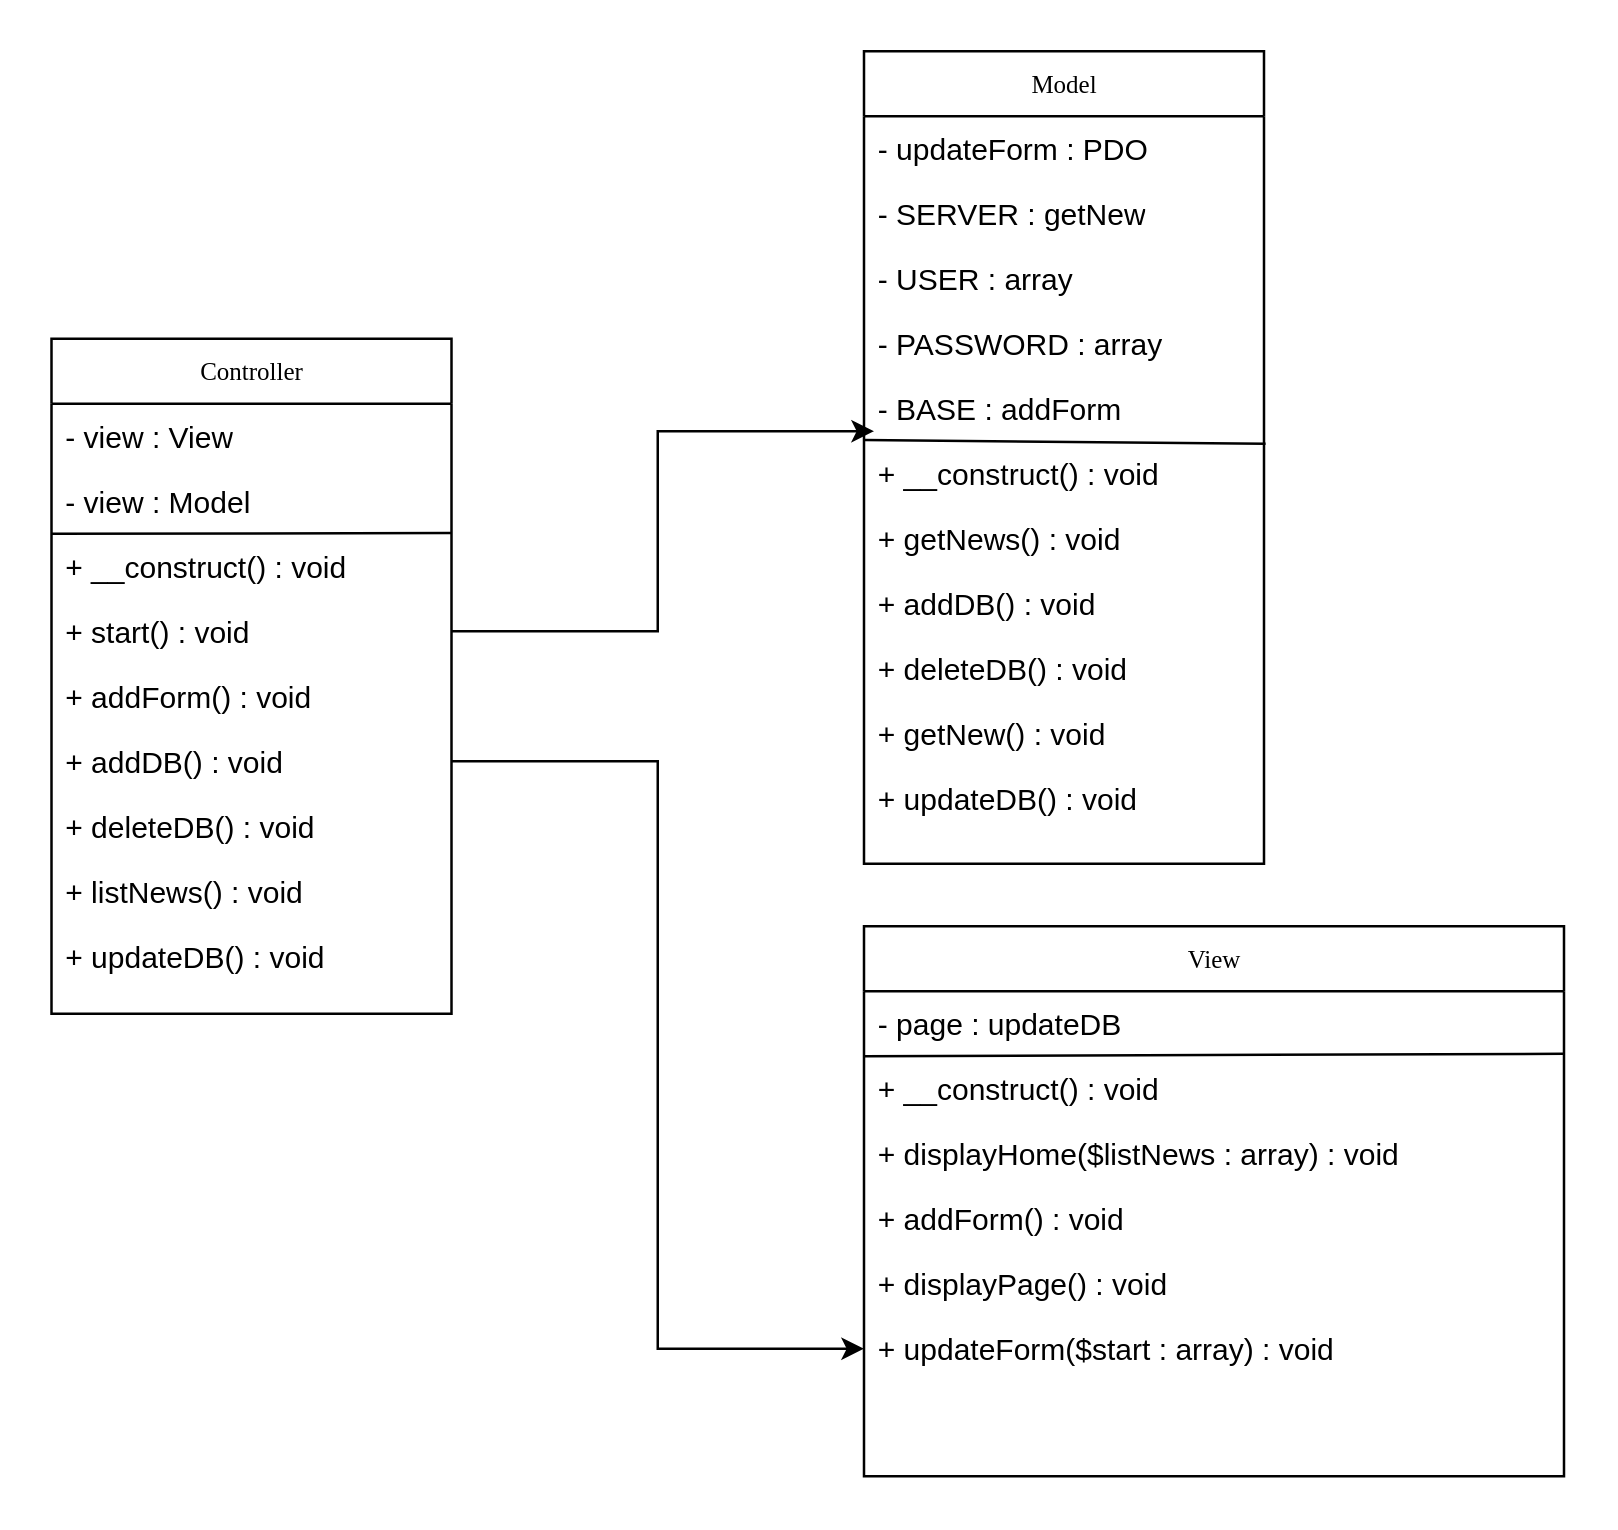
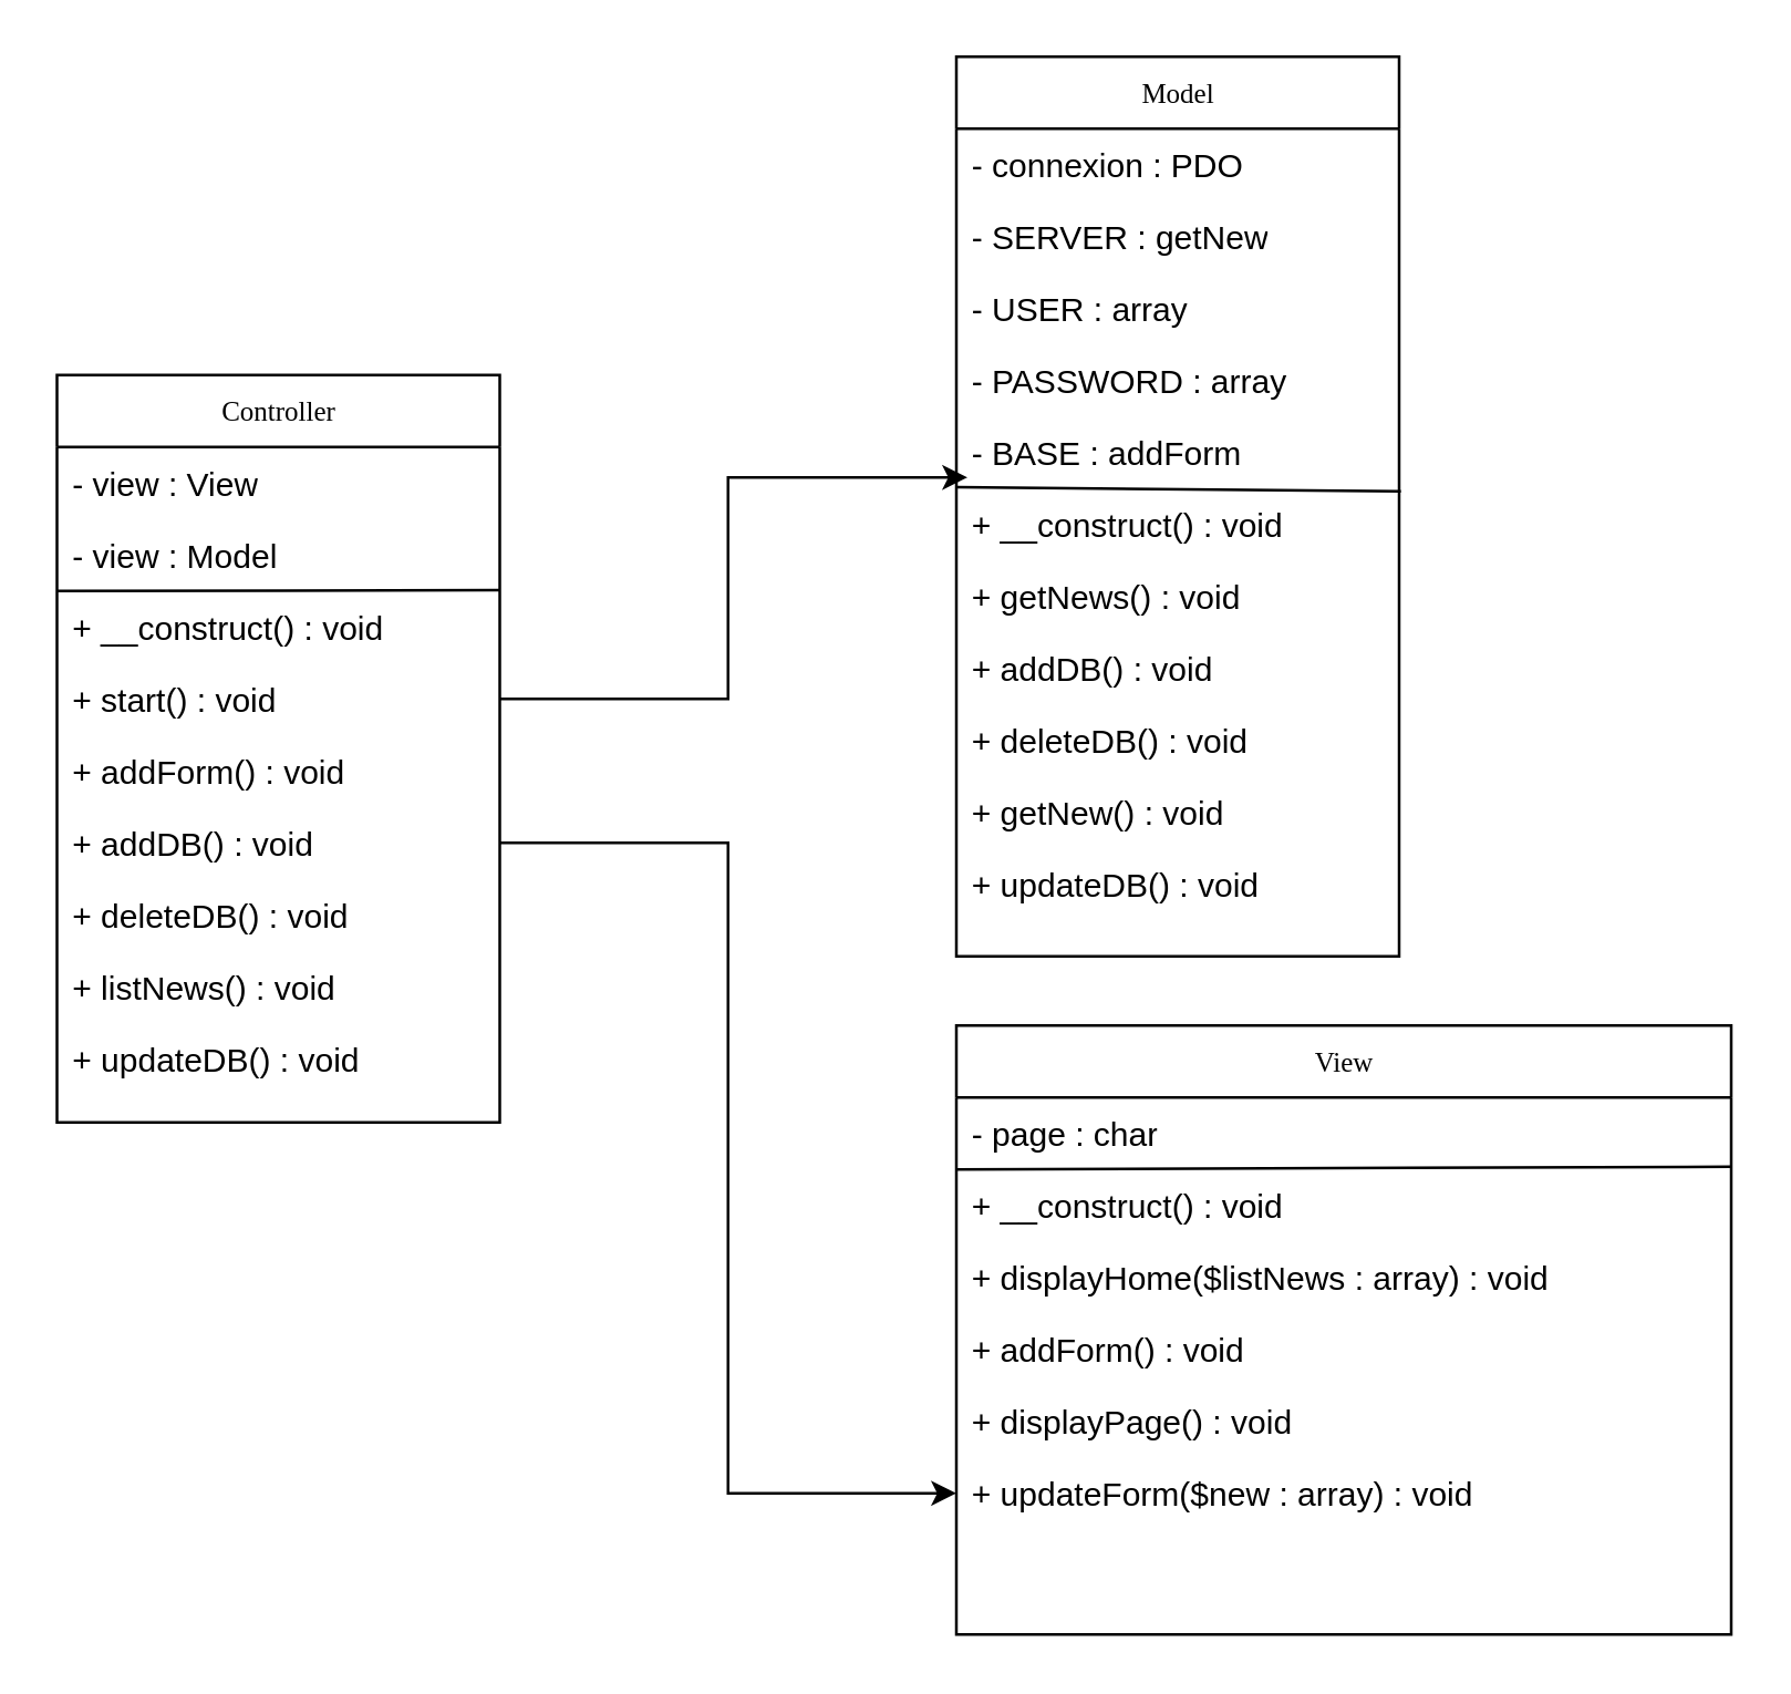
  <mxCell id="0" />
  <mxCell id="1" parent="0" />
  <mxCell id="2" value="Controller" style="swimlane;html=1;fontStyle=0;childLayout=stackLayout;horizontal=1;startSize=26;fillColor=none;horizontalStack=0;resizeParent=1;resizeLast=0;collapsible=1;marginBottom=0;swimlaneFillColor=#ffffff;rounded=0;shadow=0;comic=0;labelBackgroundColor=none;strokeWidth=1;fontFamily=Verdana;fontSize=10;align=center;" vertex="1" parent="1"><mxGeometry x="20" y="135" width="160" height="270" as="geometry" /></mxCell>
  <mxCell id="3" value="- view : View" style="text;html=1;strokeColor=none;fillColor=none;align=left;verticalAlign=top;spacingLeft=4;spacingRight=4;whiteSpace=wrap;overflow=hidden;rotatable=0;points=[[0,0.5],[1,0.5]];portConstraint=eastwest;" vertex="1" parent="2"><mxGeometry y="26" width="160" height="26" as="geometry" /></mxCell>
  <mxCell id="4" value="- view : Model" style="text;html=1;strokeColor=none;fillColor=none;align=left;verticalAlign=top;spacingLeft=4;spacingRight=4;whiteSpace=wrap;overflow=hidden;rotatable=0;points=[[0,0.5],[1,0.5]];portConstraint=eastwest;" vertex="1" parent="2"><mxGeometry y="52" width="160" height="26" as="geometry" /></mxCell>
  <mxCell id="5" value="+ __construct() : void" style="text;html=1;strokeColor=none;fillColor=none;align=left;verticalAlign=top;spacingLeft=4;spacingRight=4;whiteSpace=wrap;overflow=hidden;rotatable=0;points=[[0,0.5],[1,0.5]];portConstraint=eastwest;" vertex="1" parent="2"><mxGeometry y="78" width="160" height="26" as="geometry" /></mxCell>
  <mxCell id="6" value="+ start() : void" style="text;html=1;strokeColor=none;fillColor=none;align=left;verticalAlign=top;spacingLeft=4;spacingRight=4;whiteSpace=wrap;overflow=hidden;rotatable=0;points=[[0,0.5],[1,0.5]];portConstraint=eastwest;" vertex="1" parent="2"><mxGeometry y="104" width="160" height="26" as="geometry" /></mxCell>
  <mxCell id="7" value="+ addForm() : void" style="text;html=1;strokeColor=none;fillColor=none;align=left;verticalAlign=top;spacingLeft=4;spacingRight=4;whiteSpace=wrap;overflow=hidden;rotatable=0;points=[[0,0.5],[1,0.5]];portConstraint=eastwest;" vertex="1" parent="2"><mxGeometry y="130" width="160" height="26" as="geometry" /></mxCell>
  <mxCell id="8" value="+ addDB() : void" style="text;html=1;strokeColor=none;fillColor=none;align=left;verticalAlign=top;spacingLeft=4;spacingRight=4;whiteSpace=wrap;overflow=hidden;rotatable=0;points=[[0,0.5],[1,0.5]];portConstraint=eastwest;" vertex="1" parent="2"><mxGeometry y="156" width="160" height="26" as="geometry" /></mxCell>
  <mxCell id="9" value="+ deleteDB() : void" style="text;html=1;strokeColor=none;fillColor=none;align=left;verticalAlign=top;spacingLeft=4;spacingRight=4;whiteSpace=wrap;overflow=hidden;rotatable=0;points=[[0,0.5],[1,0.5]];portConstraint=eastwest;" vertex="1" parent="2"><mxGeometry y="182" width="160" height="26" as="geometry" /></mxCell>
  <mxCell id="10" value="+ listNews() : void" style="text;html=1;strokeColor=none;fillColor=none;align=left;verticalAlign=top;spacingLeft=4;spacingRight=4;whiteSpace=wrap;overflow=hidden;rotatable=0;points=[[0,0.5],[1,0.5]];portConstraint=eastwest;" vertex="1" parent="2"><mxGeometry y="208" width="160" height="26" as="geometry" /></mxCell>
  <mxCell id="11" value="+ updateDB() : void" style="text;html=1;strokeColor=none;fillColor=none;align=left;verticalAlign=top;spacingLeft=4;spacingRight=4;whiteSpace=wrap;overflow=hidden;rotatable=0;points=[[0,0.5],[1,0.5]];portConstraint=eastwest;" vertex="1" parent="2"><mxGeometry y="234" width="160" height="26" as="geometry" /></mxCell>
  <mxCell id="12" value="Model" style="swimlane;html=1;fontStyle=0;childLayout=stackLayout;horizontal=1;startSize=26;fillColor=none;horizontalStack=0;resizeParent=1;resizeLast=0;collapsible=1;marginBottom=0;swimlaneFillColor=#ffffff;rounded=0;shadow=0;comic=0;labelBackgroundColor=none;strokeWidth=1;fontFamily=Verdana;fontSize=10;align=center;" vertex="1" parent="1"><mxGeometry x="345" y="20" width="160" height="325" as="geometry" /></mxCell>
- <mxCell id="13" value="- updateForm : PDO" style="text;html=1;strokeColor=none;fillColor=none;align=left;verticalAlign=top;spacingLeft=4;spacingRight=4;whiteSpace=wrap;overflow=hidden;rotatable=0;points=[[0,0.5],[1,0.5]];portConstraint=eastwest;" vertex="1" parent="12"><mxGeometry y="26" width="160" height="26" as="geometry" /></mxCell>
+ <mxCell id="13" value="- connexion : PDO" style="text;html=1;strokeColor=none;fillColor=none;align=left;verticalAlign=top;spacingLeft=4;spacingRight=4;whiteSpace=wrap;overflow=hidden;rotatable=0;points=[[0,0.5],[1,0.5]];portConstraint=eastwest;" vertex="1" parent="12"><mxGeometry y="26" width="160" height="26" as="geometry" /></mxCell>
  <mxCell id="14" value="- SERVER : getNew" style="text;html=1;strokeColor=none;fillColor=none;align=left;verticalAlign=top;spacingLeft=4;spacingRight=4;whiteSpace=wrap;overflow=hidden;rotatable=0;points=[[0,0.5],[1,0.5]];portConstraint=eastwest;" vertex="1" parent="12"><mxGeometry y="52" width="160" height="26" as="geometry" /></mxCell>
  <mxCell id="15" value="- USER : array" style="text;html=1;strokeColor=none;fillColor=none;align=left;verticalAlign=top;spacingLeft=4;spacingRight=4;whiteSpace=wrap;overflow=hidden;rotatable=0;points=[[0,0.5],[1,0.5]];portConstraint=eastwest;" vertex="1" parent="12"><mxGeometry y="78" width="160" height="26" as="geometry" /></mxCell>
  <mxCell id="16" value="- PASSWORD : array" style="text;html=1;strokeColor=none;fillColor=none;align=left;verticalAlign=top;spacingLeft=4;spacingRight=4;whiteSpace=wrap;overflow=hidden;rotatable=0;points=[[0,0.5],[1,0.5]];portConstraint=eastwest;" vertex="1" parent="12"><mxGeometry y="104" width="160" height="26" as="geometry" /></mxCell>
  <mxCell id="17" value="- BASE : addForm" style="text;html=1;strokeColor=none;fillColor=none;align=left;verticalAlign=top;spacingLeft=4;spacingRight=4;whiteSpace=wrap;overflow=hidden;rotatable=0;points=[[0,0.5],[1,0.5]];portConstraint=eastwest;" vertex="1" parent="12"><mxGeometry y="130" width="160" height="26" as="geometry" /></mxCell>
  <mxCell id="18" value="" style="endArrow=none;html=1;entryX=1.004;entryY=0.038;entryDx=0;entryDy=0;entryPerimeter=0;" edge="1" parent="12" target="19"><mxGeometry width="50" height="50" relative="1" as="geometry"><mxPoint x="-2.274e-13" y="155.52" as="sourcePoint" /><mxPoint x="200.0" y="155.52" as="targetPoint" /></mxGeometry></mxCell>
  <mxCell id="19" value="+ __construct() : void" style="text;html=1;strokeColor=none;fillColor=none;align=left;verticalAlign=top;spacingLeft=4;spacingRight=4;whiteSpace=wrap;overflow=hidden;rotatable=0;points=[[0,0.5],[1,0.5]];portConstraint=eastwest;" vertex="1" parent="12"><mxGeometry y="156" width="160" height="26" as="geometry" /></mxCell>
  <mxCell id="20" value="+ getNews() : void" style="text;html=1;strokeColor=none;fillColor=none;align=left;verticalAlign=top;spacingLeft=4;spacingRight=4;whiteSpace=wrap;overflow=hidden;rotatable=0;points=[[0,0.5],[1,0.5]];portConstraint=eastwest;" vertex="1" parent="12"><mxGeometry y="182" width="160" height="26" as="geometry" /></mxCell>
  <mxCell id="21" value="+ addDB() : void" style="text;html=1;strokeColor=none;fillColor=none;align=left;verticalAlign=top;spacingLeft=4;spacingRight=4;whiteSpace=wrap;overflow=hidden;rotatable=0;points=[[0,0.5],[1,0.5]];portConstraint=eastwest;" vertex="1" parent="12"><mxGeometry y="208" width="160" height="26" as="geometry" /></mxCell>
  <mxCell id="22" value="+ deleteDB() : void" style="text;html=1;strokeColor=none;fillColor=none;align=left;verticalAlign=top;spacingLeft=4;spacingRight=4;whiteSpace=wrap;overflow=hidden;rotatable=0;points=[[0,0.5],[1,0.5]];portConstraint=eastwest;" vertex="1" parent="12"><mxGeometry y="234" width="160" height="26" as="geometry" /></mxCell>
  <mxCell id="23" value="+ getNew() : void" style="text;html=1;strokeColor=none;fillColor=none;align=left;verticalAlign=top;spacingLeft=4;spacingRight=4;whiteSpace=wrap;overflow=hidden;rotatable=0;points=[[0,0.5],[1,0.5]];portConstraint=eastwest;" vertex="1" parent="12"><mxGeometry y="260" width="160" height="26" as="geometry" /></mxCell>
  <mxCell id="24" value="+ updateDB() : void" style="text;html=1;strokeColor=none;fillColor=none;align=left;verticalAlign=top;spacingLeft=4;spacingRight=4;whiteSpace=wrap;overflow=hidden;rotatable=0;points=[[0,0.5],[1,0.5]];portConstraint=eastwest;" vertex="1" parent="12"><mxGeometry y="286" width="160" height="26" as="geometry" /></mxCell>
  <mxCell id="25" value="View" style="swimlane;html=1;fontStyle=0;childLayout=stackLayout;horizontal=1;startSize=26;fillColor=none;horizontalStack=0;resizeParent=1;resizeLast=0;collapsible=1;marginBottom=0;swimlaneFillColor=#ffffff;rounded=0;shadow=0;comic=0;labelBackgroundColor=none;strokeWidth=1;fontFamily=Verdana;fontSize=10;align=center;" vertex="1" parent="1"><mxGeometry x="345" y="370" width="280" height="220" as="geometry" /></mxCell>
- <mxCell id="26" value="- page : updateDB" style="text;html=1;strokeColor=none;fillColor=none;align=left;verticalAlign=top;spacingLeft=4;spacingRight=4;whiteSpace=wrap;overflow=hidden;rotatable=0;points=[[0,0.5],[1,0.5]];portConstraint=eastwest;" vertex="1" parent="25"><mxGeometry y="26" width="280" height="26" as="geometry" /></mxCell>
+ <mxCell id="26" value="- page : char" style="text;html=1;strokeColor=none;fillColor=none;align=left;verticalAlign=top;spacingLeft=4;spacingRight=4;whiteSpace=wrap;overflow=hidden;rotatable=0;points=[[0,0.5],[1,0.5]];portConstraint=eastwest;" vertex="1" parent="25"><mxGeometry y="26" width="280" height="26" as="geometry" /></mxCell>
  <mxCell id="27" value="" style="endArrow=none;html=1;" edge="1" parent="25"><mxGeometry width="50" height="50" relative="1" as="geometry"><mxPoint x="-2.274e-13" y="52" as="sourcePoint" /><mxPoint x="280" y="51" as="targetPoint" /></mxGeometry></mxCell>
  <mxCell id="28" value="+ __construct() : void" style="text;html=1;strokeColor=none;fillColor=none;align=left;verticalAlign=top;spacingLeft=4;spacingRight=4;whiteSpace=wrap;overflow=hidden;rotatable=0;points=[[0,0.5],[1,0.5]];portConstraint=eastwest;" vertex="1" parent="25"><mxGeometry y="52" width="280" height="26" as="geometry" /></mxCell>
  <mxCell id="29" value="+ displayHome($listNews : array) : void" style="text;html=1;strokeColor=none;fillColor=none;align=left;verticalAlign=top;spacingLeft=4;spacingRight=4;whiteSpace=wrap;overflow=hidden;rotatable=0;points=[[0,0.5],[1,0.5]];portConstraint=eastwest;" vertex="1" parent="25"><mxGeometry y="78" width="280" height="26" as="geometry" /></mxCell>
  <mxCell id="30" value="+ addForm() : void" style="text;html=1;strokeColor=none;fillColor=none;align=left;verticalAlign=top;spacingLeft=4;spacingRight=4;whiteSpace=wrap;overflow=hidden;rotatable=0;points=[[0,0.5],[1,0.5]];portConstraint=eastwest;" vertex="1" parent="25"><mxGeometry y="104" width="280" height="26" as="geometry" /></mxCell>
  <mxCell id="31" value="+ displayPage() : void" style="text;html=1;strokeColor=none;fillColor=none;align=left;verticalAlign=top;spacingLeft=4;spacingRight=4;whiteSpace=wrap;overflow=hidden;rotatable=0;points=[[0,0.5],[1,0.5]];portConstraint=eastwest;" vertex="1" parent="25"><mxGeometry y="130" width="280" height="26" as="geometry" /></mxCell>
- <mxCell id="32" value="+ updateForm($start : array) : void" style="text;html=1;strokeColor=none;fillColor=none;align=left;verticalAlign=top;spacingLeft=4;spacingRight=4;whiteSpace=wrap;overflow=hidden;rotatable=0;points=[[0,0.5],[1,0.5]];portConstraint=eastwest;" vertex="1" parent="25"><mxGeometry y="156" width="280" height="26" as="geometry" /></mxCell>
+ <mxCell id="32" value="+ updateForm($new : array) : void" style="text;html=1;strokeColor=none;fillColor=none;align=left;verticalAlign=top;spacingLeft=4;spacingRight=4;whiteSpace=wrap;overflow=hidden;rotatable=0;points=[[0,0.5],[1,0.5]];portConstraint=eastwest;" vertex="1" parent="25"><mxGeometry y="156" width="280" height="26" as="geometry" /></mxCell>
  <mxCell id="33" value="" style="endArrow=none;html=1;entryX=0.999;entryY=-0.011;entryDx=0;entryDy=0;entryPerimeter=0;" edge="1" parent="1" target="5"><mxGeometry width="50" height="50" relative="1" as="geometry"><mxPoint x="20" y="213" as="sourcePoint" /><mxPoint x="175" y="213" as="targetPoint" /></mxGeometry></mxCell>
  <mxCell id="34" style="edgeStyle=orthogonalEdgeStyle;rounded=0;orthogonalLoop=1;jettySize=auto;html=1;exitX=1;exitY=0.5;exitDx=0;exitDy=0;entryX=0;entryY=0.5;entryDx=0;entryDy=0;" edge="1" parent="1" source="8" target="32"><mxGeometry relative="1" as="geometry" /></mxCell>
  <mxCell id="35" style="edgeStyle=orthogonalEdgeStyle;rounded=0;orthogonalLoop=1;jettySize=auto;html=1;exitX=1;exitY=0.5;exitDx=0;exitDy=0;entryX=0.025;entryY=-0.154;entryDx=0;entryDy=0;entryPerimeter=0;" edge="1" parent="1" source="6" target="19"><mxGeometry relative="1" as="geometry" /></mxCell>
